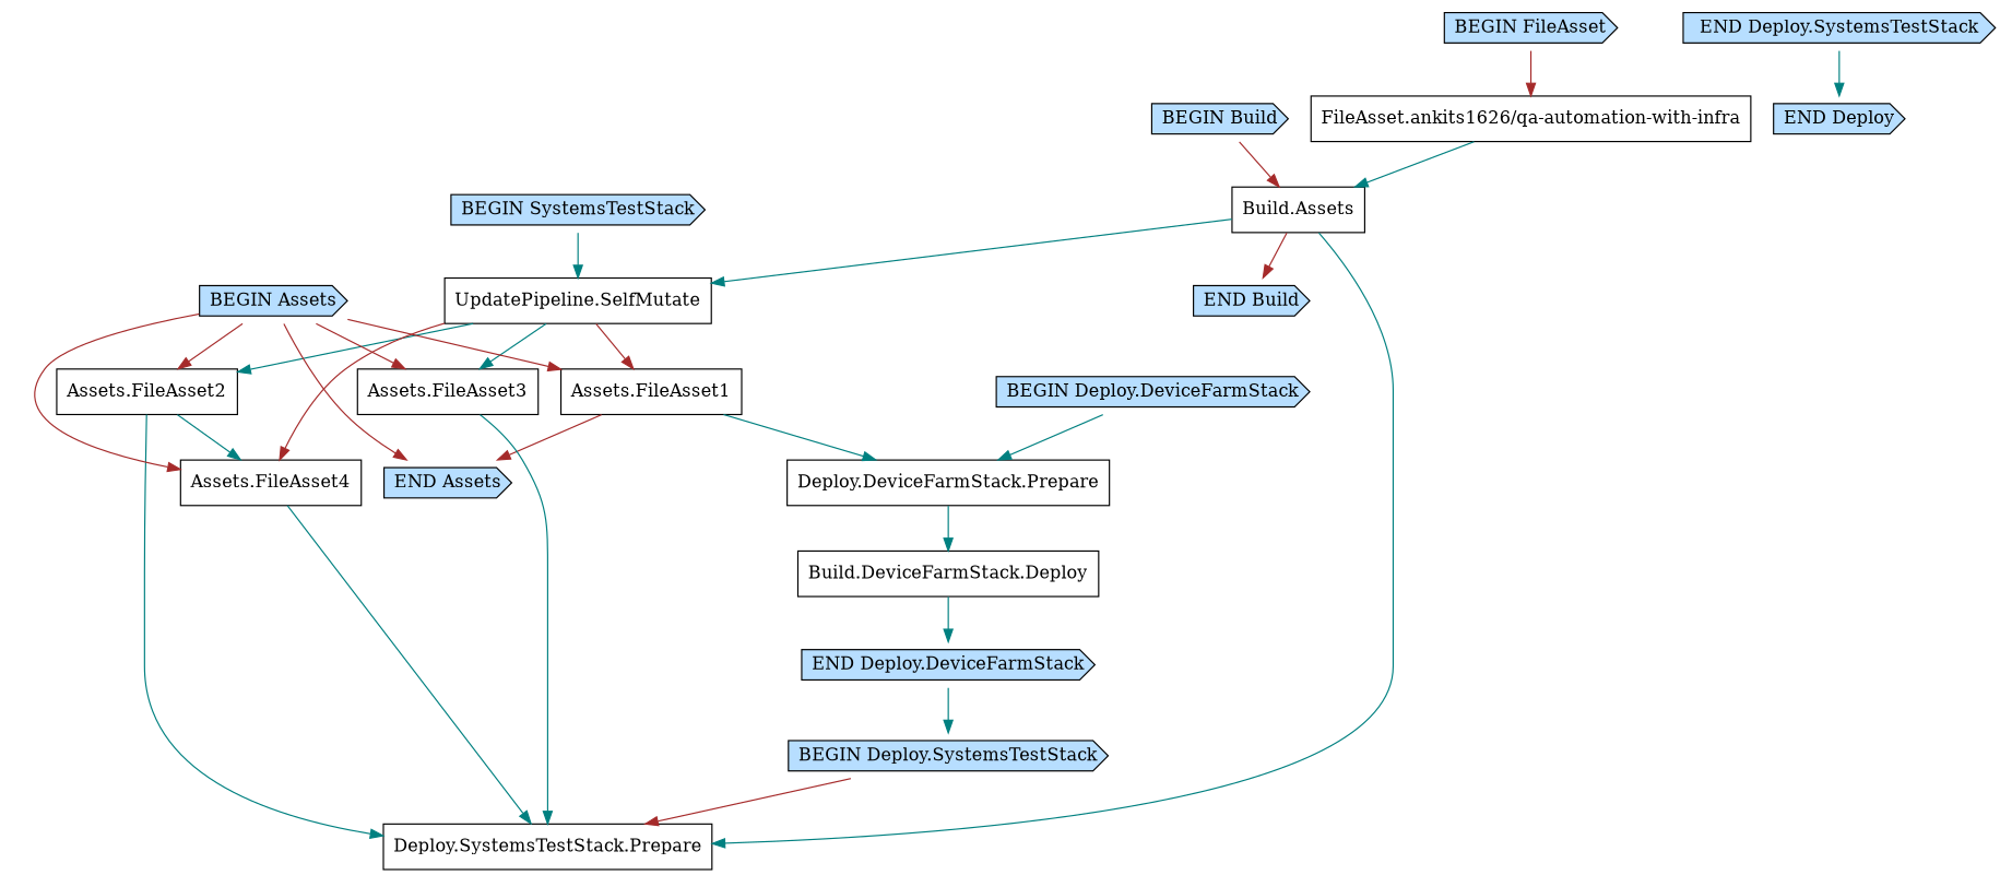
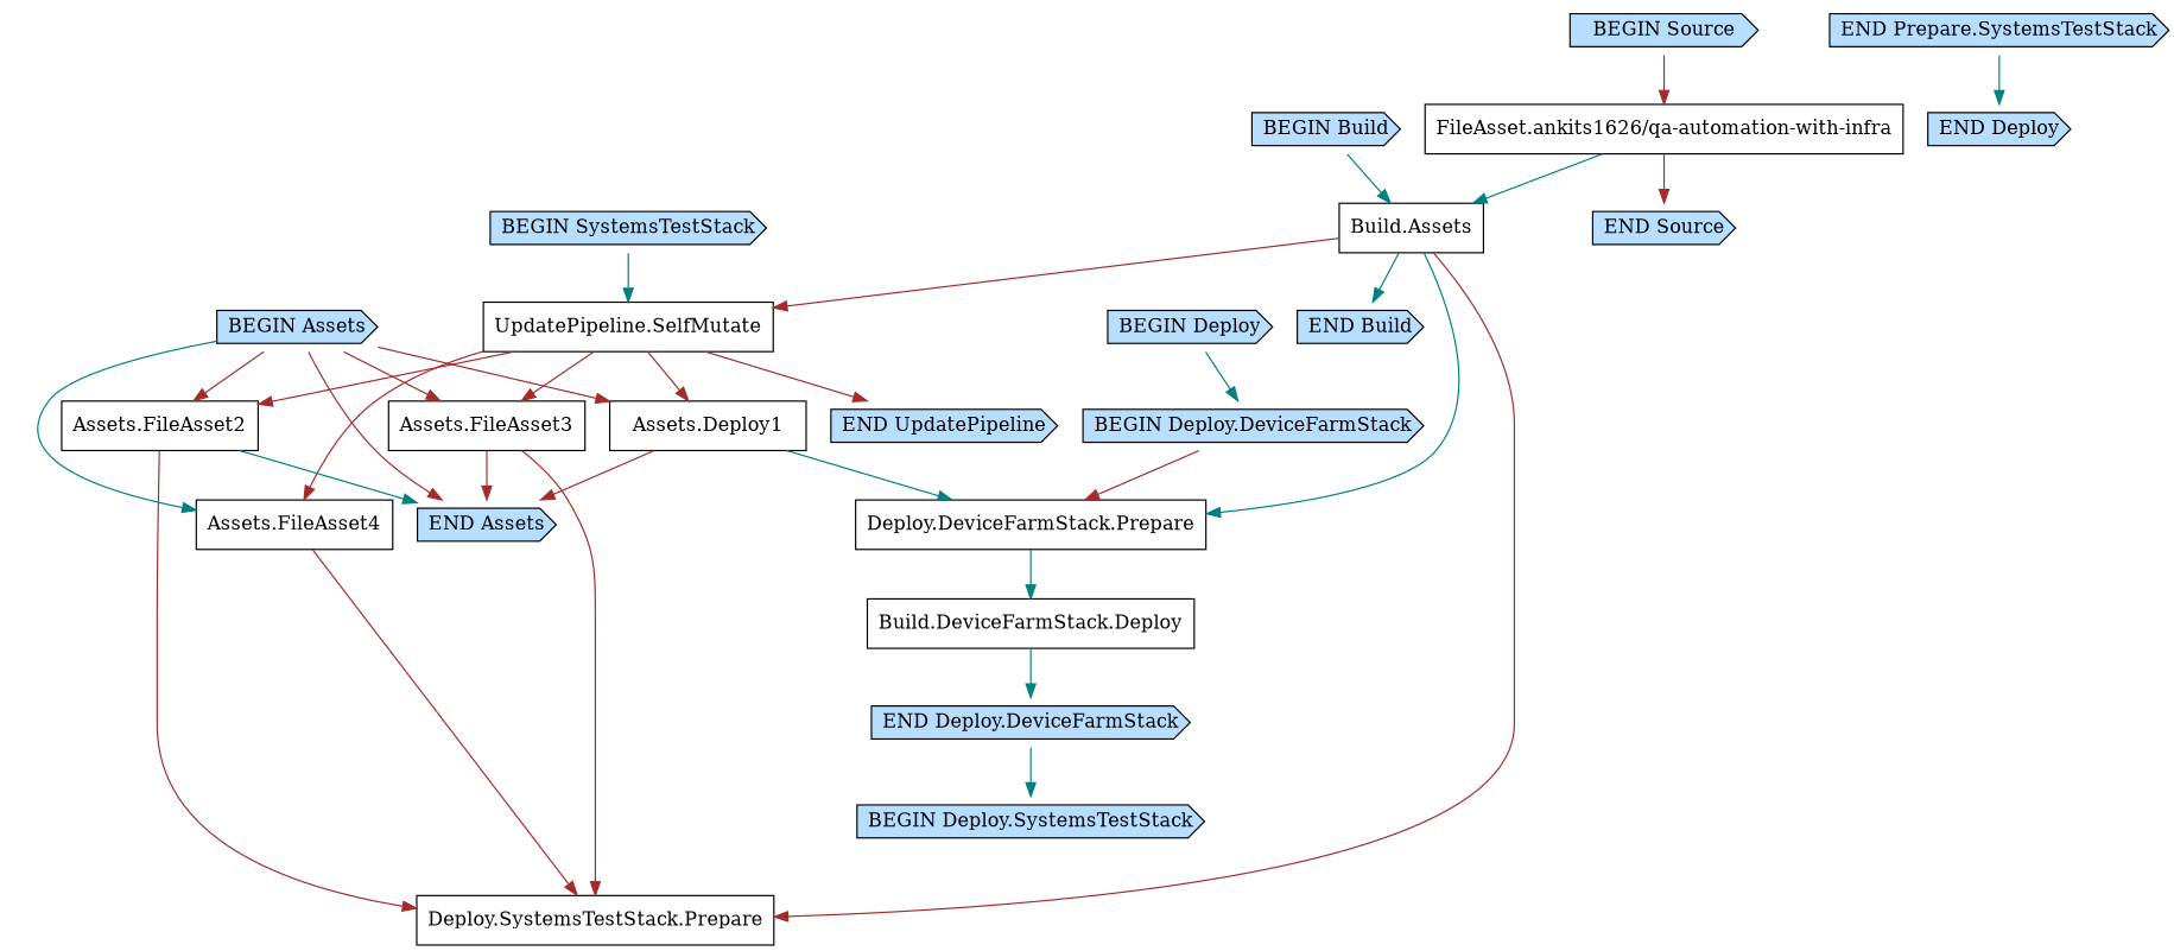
  digraph {
    node [shape=cds fillcolor="#b7deff" style=filled]
    edge [color=teal]
    n1 [label="Build.Assets" shape=box fillcolor="" style=""]
    "BEGIN Build"
    "END Build"
    "UpdatePipeline.SelfMutate" [shape=box fillcolor="" style=""]
    "Deploy.DeviceFarmStack.Prepare" [shape=box fillcolor="" style=""]
    "Deploy.SystemsTestStack.Prepare" [shape=box fillcolor="" style=""]
-   "Assets.FileAsset1" [shape=box fillcolor="" style=""]
+   "END UpdatePipeline"
+   "Assets.FileAsset1" [shape=box label="Assets.Deploy1" fillcolor="" style=""]
    "Assets.FileAsset2" [shape=box fillcolor="" style=""]
    "Assets.FileAsset3" [shape=box fillcolor="" style=""]
    "Assets.FileAsset4" [shape=box fillcolor="" style=""]
    n12 [label="Build.DeviceFarmStack.Deploy" shape=box fillcolor="" style=""]
    n13 [label="FileAsset.ankits1626/qa-automation-with-infra" shape=box fillcolor="" style=""]
+   "END Source"
    n15 [label="BEGIN SystemsTestStack"]
    "END Assets"
+   "BEGIN Deploy"
    "BEGIN Deploy.DeviceFarmStack"
    "BEGIN Assets"
    "END Deploy.DeviceFarmStack"
    "BEGIN Deploy.SystemsTestStack"
-   "END Deploy.SystemsTestStack"
+   "END Deploy.SystemsTestStack" [label="END Prepare.SystemsTestStack"]
    "END Deploy"
-   "BEGIN Source" [label="BEGIN FileAsset"]
-   n1 -> "END Build" [color=brown]
-   n1 -> "UpdatePipeline.SelfMutate"
-   n1 -> "Deploy.SystemsTestStack.Prepare"
-   "BEGIN Build" -> n1 [color=brown]
+   "BEGIN Source"
+   n1 -> "END Build"
+   n1 -> "UpdatePipeline.SelfMutate" [color=brown]
+   n1 -> "Deploy.DeviceFarmStack.Prepare"
+   n1 -> "Deploy.SystemsTestStack.Prepare" [color=brown]
+   "BEGIN Build" -> n1
+   "UpdatePipeline.SelfMutate" -> "END UpdatePipeline" [color=brown]
    "UpdatePipeline.SelfMutate" -> "Assets.FileAsset1" [color=brown]
-   "UpdatePipeline.SelfMutate" -> "Assets.FileAsset2"
-   "UpdatePipeline.SelfMutate" -> "Assets.FileAsset3"
+   "UpdatePipeline.SelfMutate" -> "Assets.FileAsset2" [color=brown]
+   "UpdatePipeline.SelfMutate" -> "Assets.FileAsset3" [color=brown]
    "UpdatePipeline.SelfMutate" -> "Assets.FileAsset4" [color=brown]
    "Deploy.DeviceFarmStack.Prepare" -> n12
    "Assets.FileAsset1" -> "Deploy.DeviceFarmStack.Prepare"
    "Assets.FileAsset1" -> "END Assets" [color=brown]
-   "Assets.FileAsset2" -> "Deploy.SystemsTestStack.Prepare"
-   "Assets.FileAsset2" -> "Assets.FileAsset4"
-   "Assets.FileAsset3" -> "Deploy.SystemsTestStack.Prepare"
-   "Assets.FileAsset4" -> "Deploy.SystemsTestStack.Prepare"
+   "Assets.FileAsset2" -> "Deploy.SystemsTestStack.Prepare" [color=brown]
+   "Assets.FileAsset2" -> "END Assets"
+   "Assets.FileAsset3" -> "Deploy.SystemsTestStack.Prepare" [color=brown]
+   "Assets.FileAsset3" -> "END Assets" [color=brown]
+   "Assets.FileAsset4" -> "Deploy.SystemsTestStack.Prepare" [color=brown]
    n12 -> "END Deploy.DeviceFarmStack"
    n13 -> n1
+   n13 -> "END Source" [color=brown]
    n15 -> "UpdatePipeline.SelfMutate"
-   "BEGIN Deploy.DeviceFarmStack" -> "Deploy.DeviceFarmStack.Prepare"
+   "BEGIN Deploy" -> "BEGIN Deploy.DeviceFarmStack"
+   "BEGIN Deploy.DeviceFarmStack" -> "Deploy.DeviceFarmStack.Prepare" [color=brown]
    "BEGIN Assets" -> "Assets.FileAsset1" [color=brown]
    "BEGIN Assets" -> "Assets.FileAsset2" [color=brown]
    "BEGIN Assets" -> "Assets.FileAsset3" [color=brown]
-   "BEGIN Assets" -> "Assets.FileAsset4" [color=brown]
+   "BEGIN Assets" -> "Assets.FileAsset4"
    "BEGIN Assets" -> "END Assets" [color=brown]
    "END Deploy.DeviceFarmStack" -> "BEGIN Deploy.SystemsTestStack"
-   "BEGIN Deploy.SystemsTestStack" -> "Deploy.SystemsTestStack.Prepare" [color=brown]
    "END Deploy.SystemsTestStack" -> "END Deploy"
    "BEGIN Source" -> n13 [color=brown]
  }
